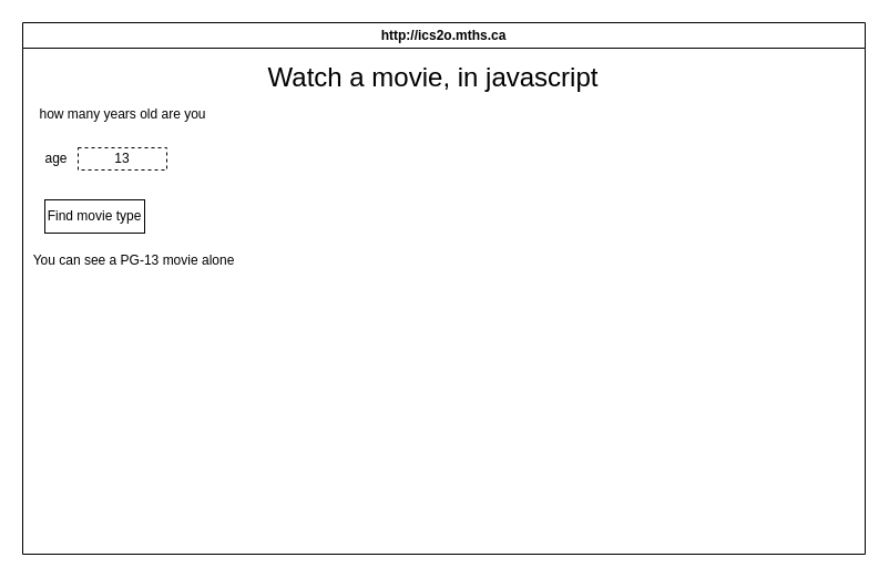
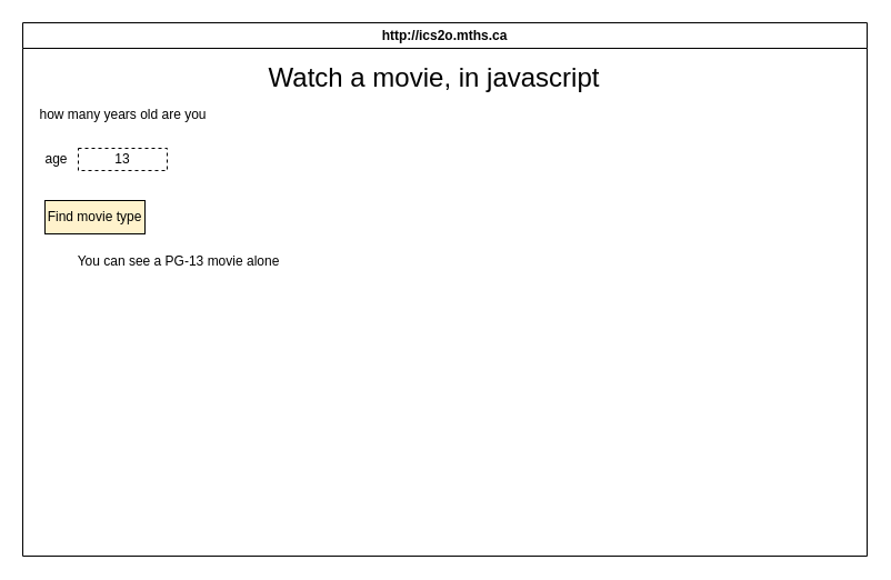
  <mxCell id="0" />
  <mxCell id="1" parent="0" />
  <mxCell id="2" value="http://ics2o.mths.ca" style="swimlane;whiteSpace=wrap;html=1;" parent="1" vertex="1"><mxGeometry x="20" y="20" width="760" height="480" as="geometry" /></mxCell>
  <mxCell id="3" value="Watch a movie, in javascript" style="text;html=1;align=center;verticalAlign=middle;resizable=0;points=[];autosize=1;strokeColor=none;fillColor=none;fontSize=24;" vertex="1" parent="2"><mxGeometry x="210" y="30" width="320" height="40" as="geometry" /></mxCell>
  <mxCell id="4" value="13" style="whiteSpace=wrap;html=1;dashed=1;" vertex="1" parent="2"><mxGeometry x="50" y="113" width="80" height="20" as="geometry" /></mxCell>
  <mxCell id="5" value="age" style="text;html=1;align=center;verticalAlign=middle;resizable=0;points=[];autosize=1;strokeColor=none;fillColor=none;" vertex="1" parent="2"><mxGeometry x="10" y="108" width="40" height="30" as="geometry" /></mxCell>
- <mxCell id="6" value="Find movie type" style="whiteSpace=wrap;html=1;" vertex="1" parent="2"><mxGeometry x="20" y="160" width="90" height="30" as="geometry" /></mxCell>
- <mxCell id="7" value="You can see a PG-13 movie alone" style="text;html=1;align=center;verticalAlign=middle;resizable=0;points=[];autosize=1;strokeColor=none;fillColor=none;" vertex="1" parent="2"><mxGeometry y="200" width="200" height="30" as="geometry" /></mxCell>
+ <mxCell id="6" value="Find movie type" style="whiteSpace=wrap;html=1;fillColor=#fff2cc;" vertex="1" parent="2"><mxGeometry x="20" y="160" width="90" height="30" as="geometry" /></mxCell>
+ <mxCell id="7" value="You can see a PG-13 movie alone" style="text;html=1;align=center;verticalAlign=middle;resizable=0;points=[];autosize=1;strokeColor=none;fillColor=none;" vertex="1" parent="2"><mxGeometry x="40" y="200" width="200" height="30" as="geometry" /></mxCell>
  <mxCell id="8" value="how many years old are you" style="text;html=1;align=center;verticalAlign=middle;resizable=0;points=[];autosize=1;strokeColor=none;fillColor=none;" vertex="1" parent="1"><mxGeometry x="25" y="88" width="170" height="30" as="geometry" /></mxCell>
